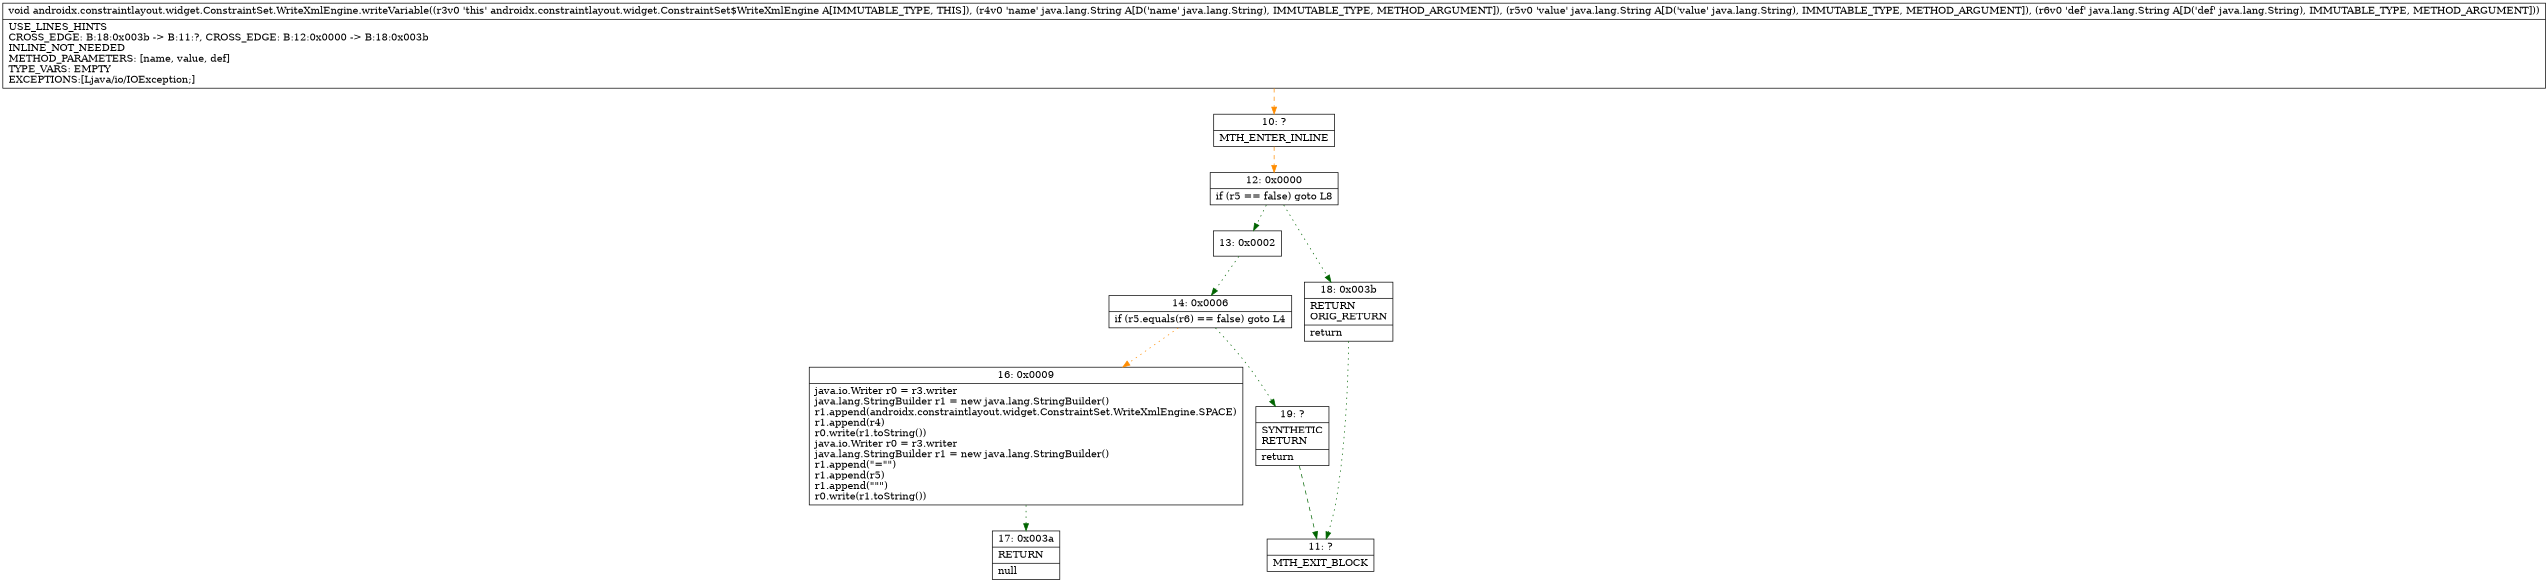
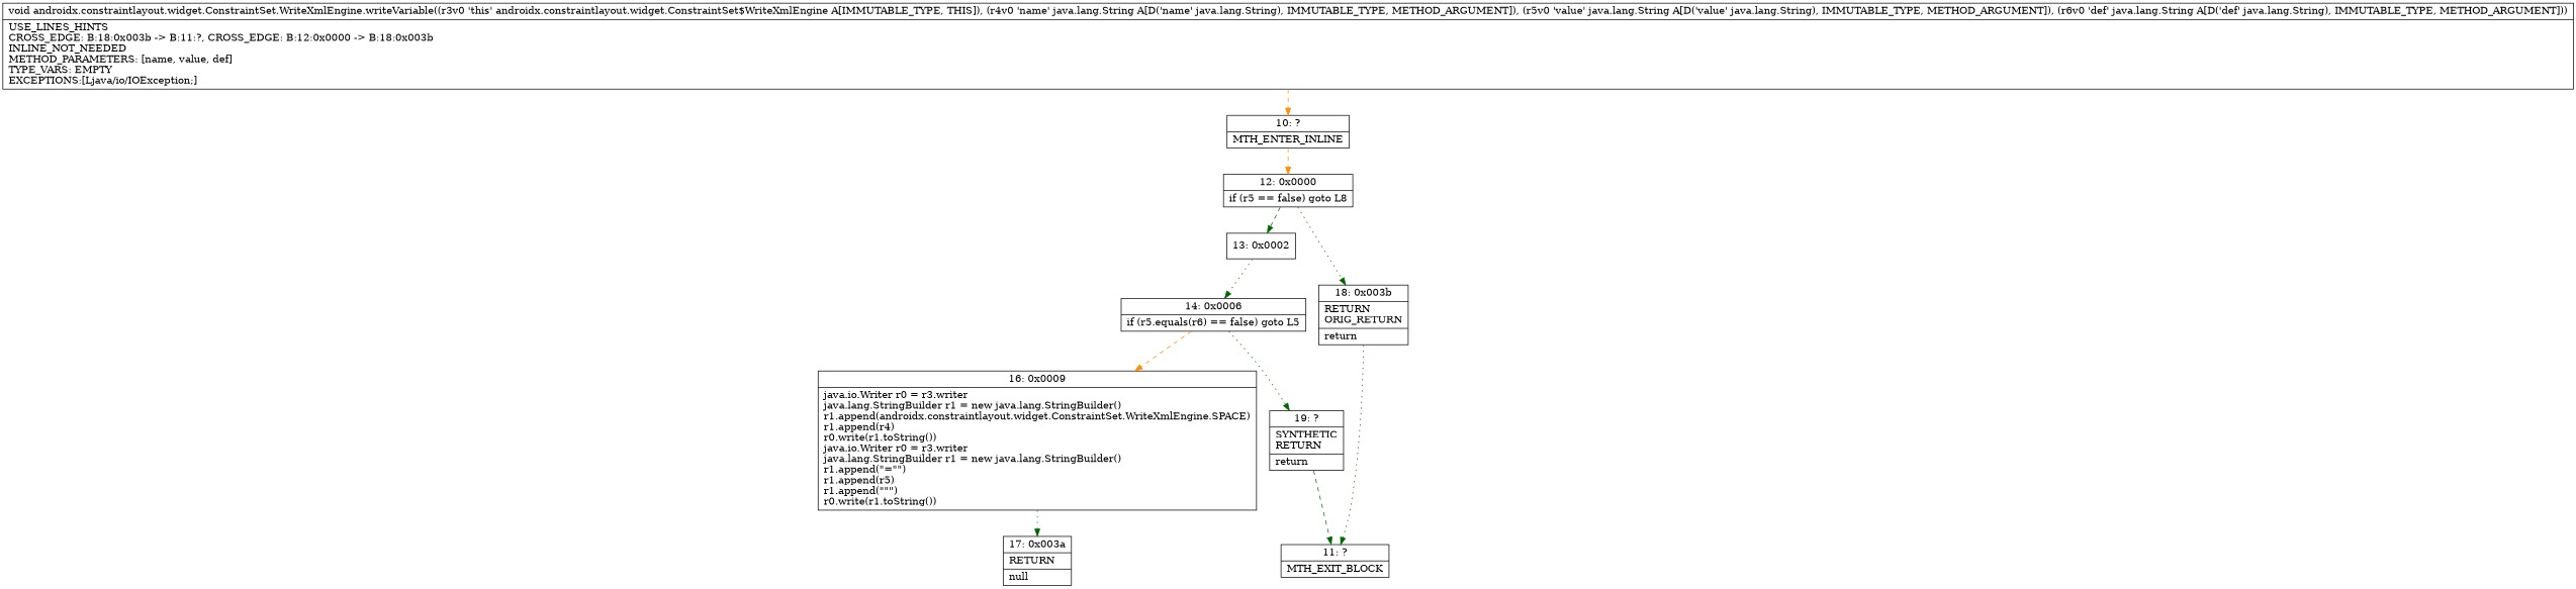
  digraph {
    node [shape=record]
    edge [color=darkgreen style=dotted]
    n1 [label="{10\:\ ?|MTH_ENTER_INLINE\l}"]
    n2 [label="{12\:\ 0x0000|if (r5 == false) goto L8\l}"]
    n3 [label="{13\:\ 0x0002}"]
    n4 [label="{18\:\ 0x003b|RETURN\lORIG_RETURN\l|return\l}"]
-   n5 [label="{14\:\ 0x0006|if (r5.equals(r6) == false) goto L4\l}"]
+   n5 [label="{14\:\ 0x0006|if (r5.equals(r6) == false) goto L5\l}"]
    n6 [label="{11\:\ ?|MTH_EXIT_BLOCK\l}"]
    n7 [label="{16\:\ 0x0009|java.io.Writer r0 = r3.writer\ljava.lang.StringBuilder r1 = new java.lang.StringBuilder()\lr1.append(androidx.constraintlayout.widget.ConstraintSet.WriteXmlEngine.SPACE)\lr1.append(r4)\lr0.write(r1.toString())\ljava.io.Writer r0 = r3.writer\ljava.lang.StringBuilder r1 = new java.lang.StringBuilder()\lr1.append(\"=\"\")\lr1.append(r5)\lr1.append(\"\"\")\lr0.write(r1.toString())\l}"]
    n8 [label="{19\:\ ?|SYNTHETIC\lRETURN\l|return\l}"]
    n9 [label="{17\:\ 0x003a|RETURN\l|null\l}"]
    n10 [label="{void androidx.constraintlayout.widget.ConstraintSet.WriteXmlEngine.writeVariable((r3v0 'this' androidx.constraintlayout.widget.ConstraintSet$WriteXmlEngine A[IMMUTABLE_TYPE, THIS]), (r4v0 'name' java.lang.String A[D('name' java.lang.String), IMMUTABLE_TYPE, METHOD_ARGUMENT]), (r5v0 'value' java.lang.String A[D('value' java.lang.String), IMMUTABLE_TYPE, METHOD_ARGUMENT]), (r6v0 'def' java.lang.String A[D('def' java.lang.String), IMMUTABLE_TYPE, METHOD_ARGUMENT]))  | USE_LINES_HINTS\lCROSS_EDGE: B:18:0x003b \-\> B:11:?, CROSS_EDGE: B:12:0x0000 \-\> B:18:0x003b\lINLINE_NOT_NEEDED\lMETHOD_PARAMETERS: [name, value, def]\lTYPE_VARS: EMPTY\lEXCEPTIONS:[Ljava\/io\/IOException;]\l}"]
    n1 -> n2 [color=darkorange style=dashed]
-   n2 -> n3
+   n2 -> n3 [style=dashed]
    n2 -> n4
    n3 -> n5
    n4 -> n6
-   n5 -> n7 [color=darkorange]
+   n5 -> n7 [color=darkorange style=dashed]
    n5 -> n8
    n7 -> n9
    n8 -> n6 [style=dashed]
    n10 -> n1 [color=darkorange style=dashed]
  }
